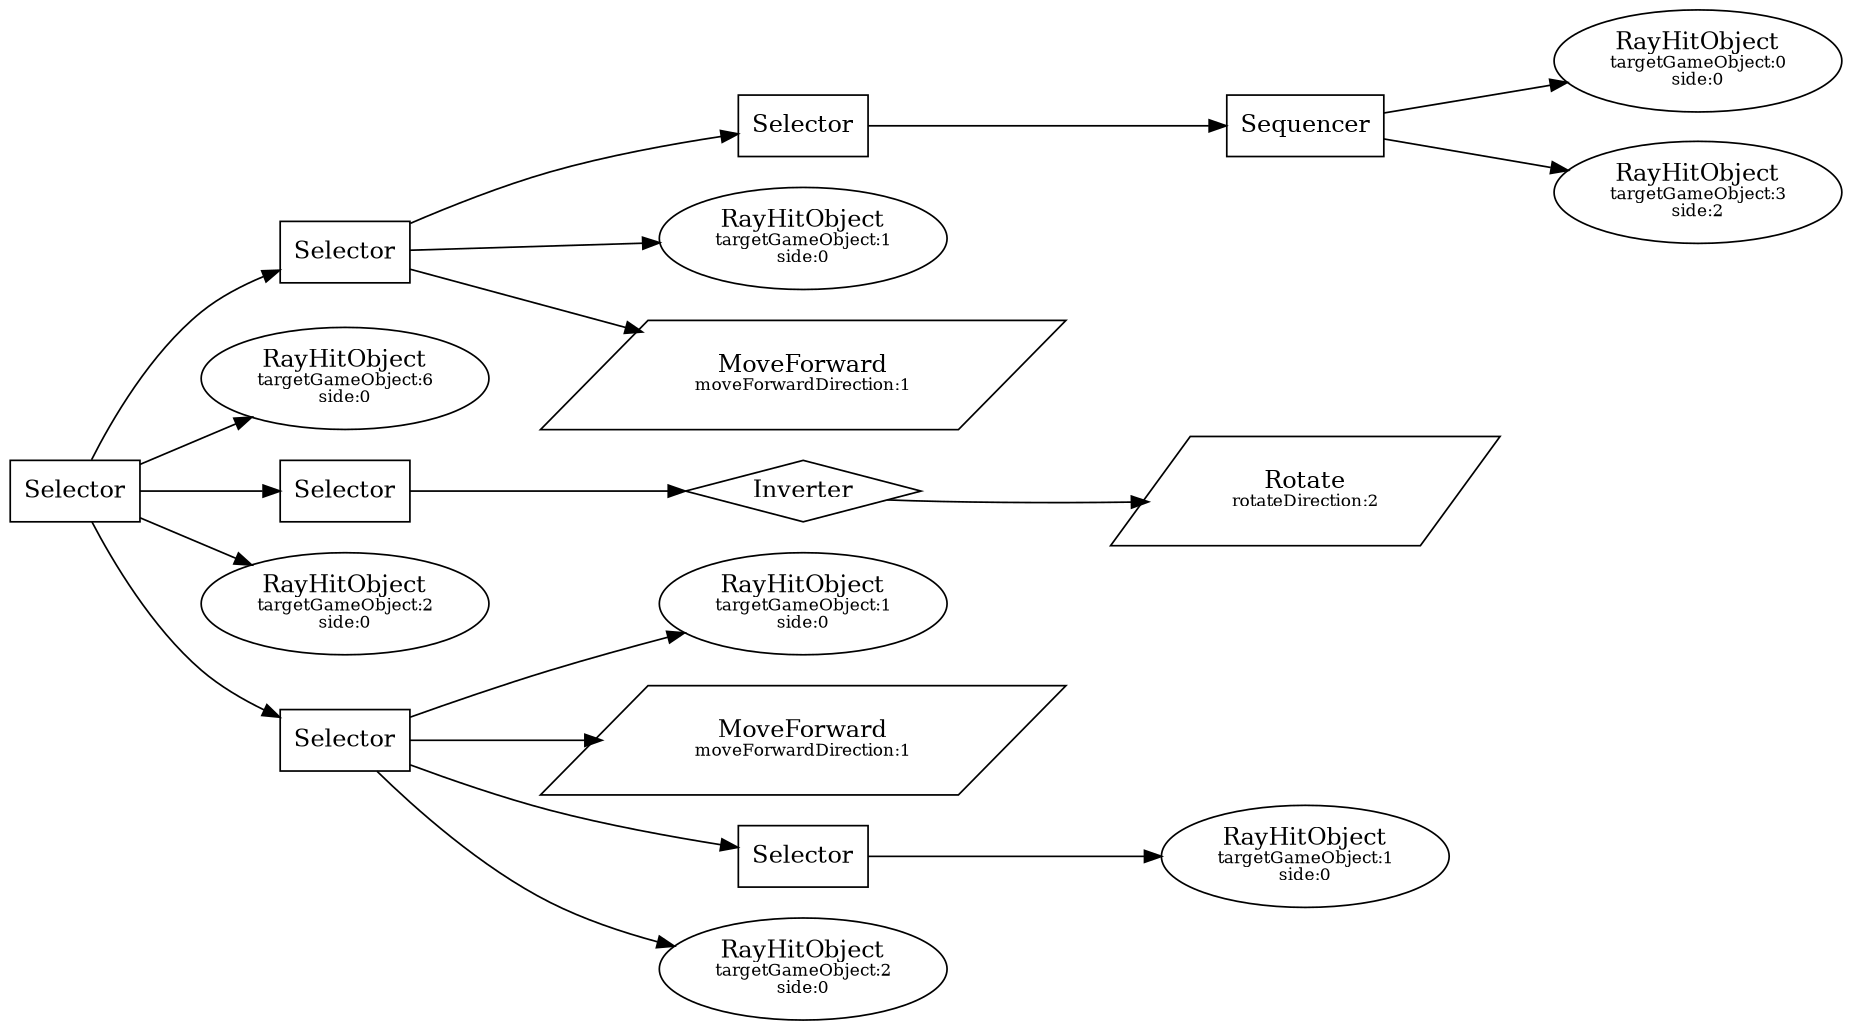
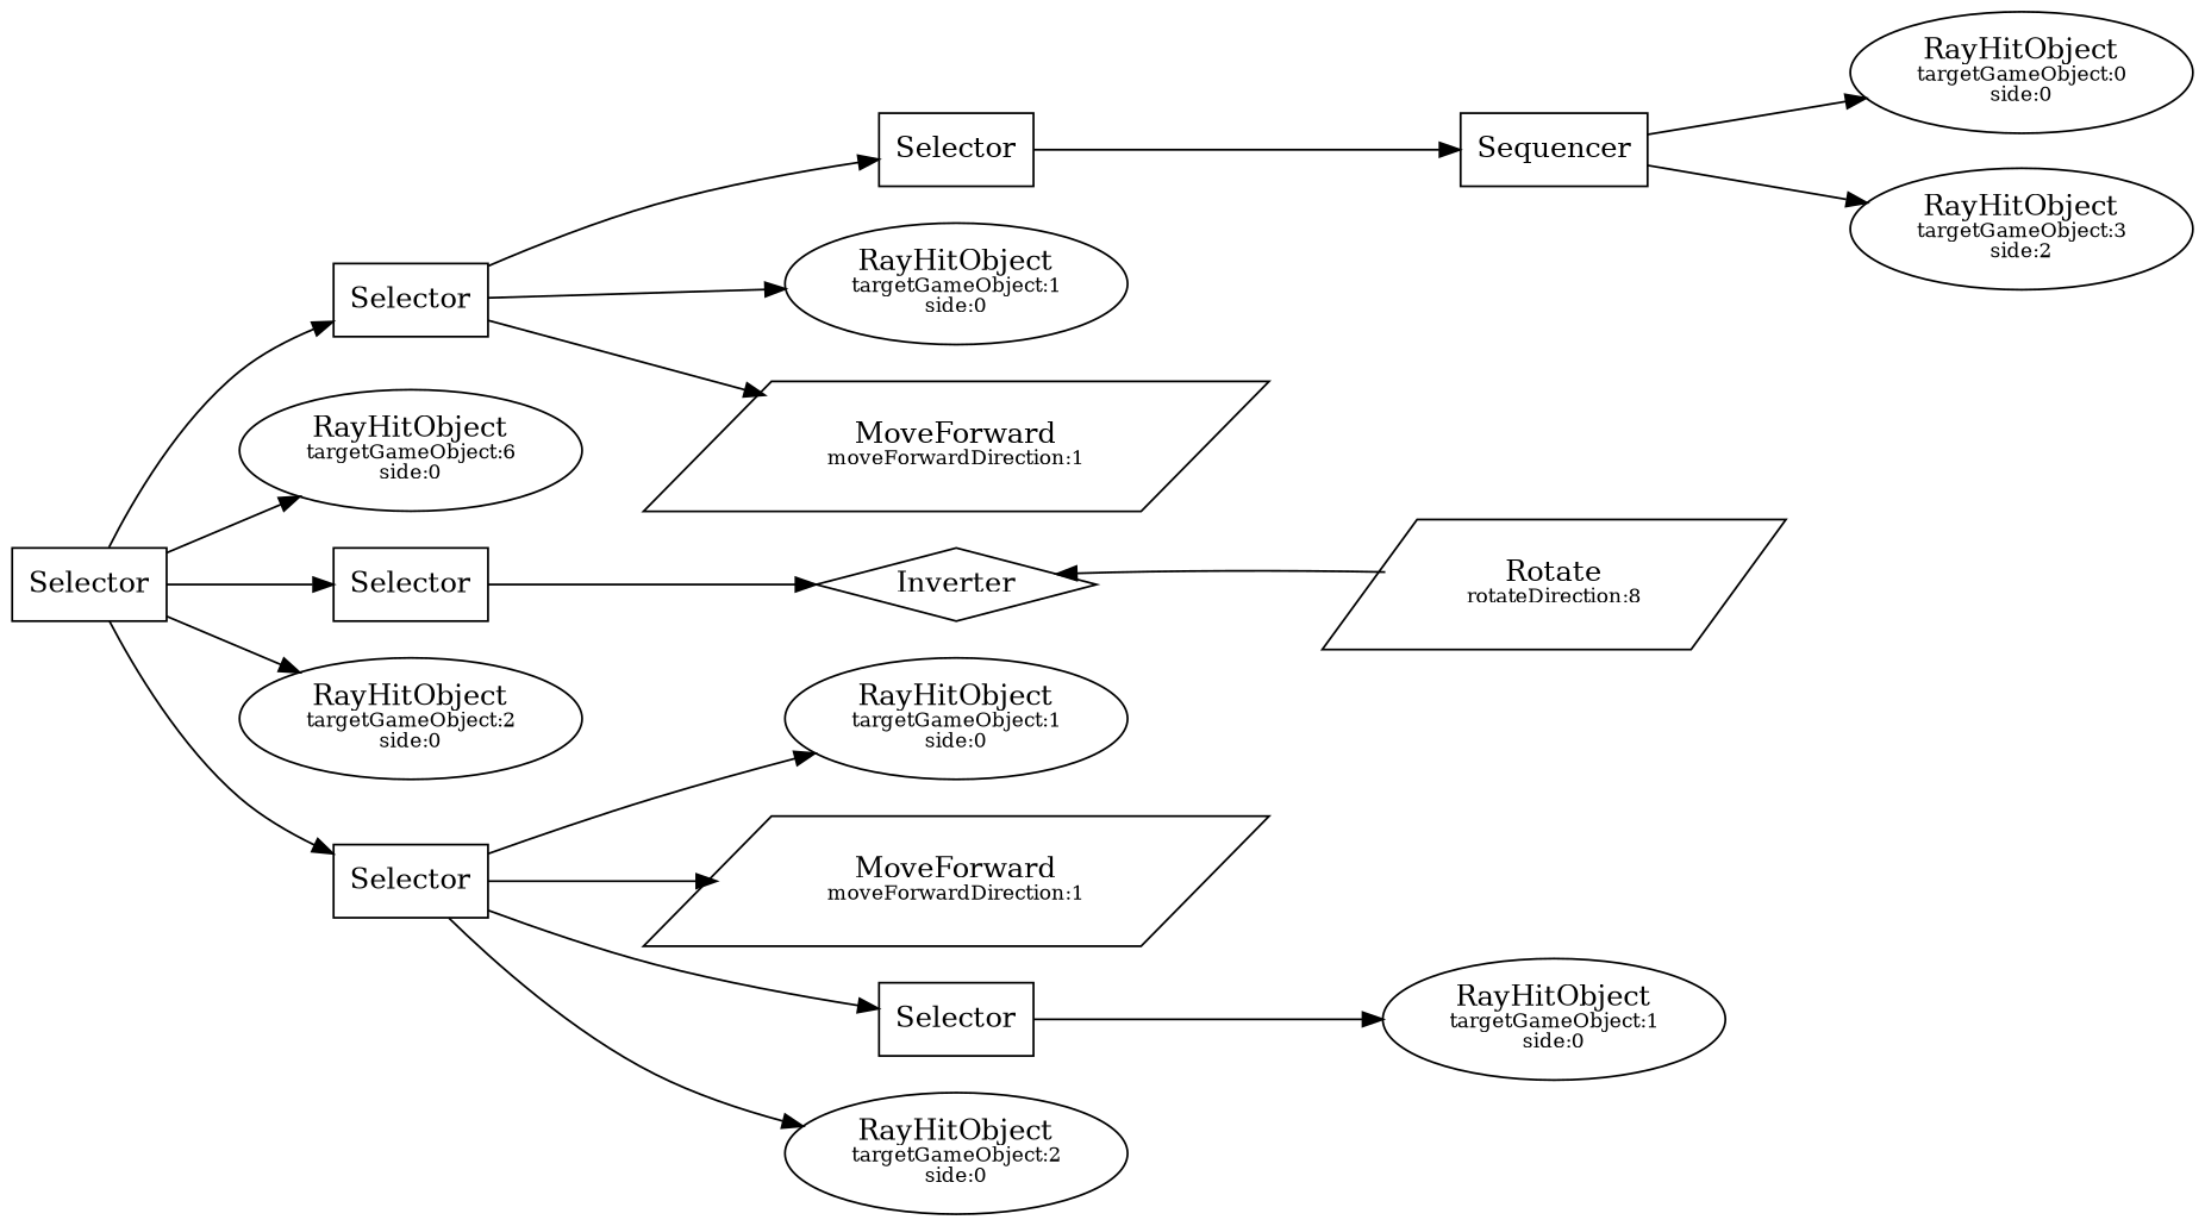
  digraph {
    rankdir=LR
    node [shape=ellipse]
    n1 [label=Selector shape=polygon]
    n2 [label=Selector shape=polygon]
    n3 [label=<RayHitObject<BR /><FONT POINT-SIZE="10">targetGameObject:6<BR />side:0<BR /></FONT>>]
    n4 [label=Selector shape=polygon]
    n5 [label=<RayHitObject<BR /><FONT POINT-SIZE="10">targetGameObject:2<BR />side:0<BR /></FONT>>]
    n6 [label=Selector shape=polygon]
    n7 [label=Selector shape=polygon]
    n8 [label=<RayHitObject<BR /><FONT POINT-SIZE="10">targetGameObject:1<BR />side:0<BR /></FONT>>]
    n9 [label=<MoveForward<BR /><FONT POINT-SIZE="10">moveForwardDirection:1<BR /></FONT>> shape=parallelogram]
    n10 [label=Inverter shape=diamond]
    n11 [label=<RayHitObject<BR /><FONT POINT-SIZE="10">targetGameObject:1<BR />side:0<BR /></FONT>>]
    n12 [label=<MoveForward<BR /><FONT POINT-SIZE="10">moveForwardDirection:1<BR /></FONT>> shape=parallelogram]
    n13 [label=Selector shape=polygon]
    n14 [label=<RayHitObject<BR /><FONT POINT-SIZE="10">targetGameObject:2<BR />side:0<BR /></FONT>>]
    n15 [label=Sequencer shape=polygon]
    n16 [label=<RayHitObject<BR /><FONT POINT-SIZE="10">targetGameObject:0<BR />side:0<BR /></FONT>>]
    n17 [label=<RayHitObject<BR /><FONT POINT-SIZE="10">targetGameObject:3<BR />side:2<BR /></FONT>>]
-   n18 [label=<Rotate<BR /><FONT POINT-SIZE="10">rotateDirection:2<BR /></FONT>> shape=parallelogram]
+   n18 [label=<Rotate<BR /><FONT POINT-SIZE="10">rotateDirection:8<BR /></FONT>> shape=parallelogram]
    n19 [label=<RayHitObject<BR /><FONT POINT-SIZE="10">targetGameObject:1<BR />side:0<BR /></FONT>>]
    n1 -> n2
    n1 -> n3
    n1 -> n4
    n1 -> n5
    n1 -> n6
    n2 -> n7
    n2 -> n8
    n2 -> n9
    n4 -> n10
    n6 -> n11
    n6 -> n12
    n6 -> n13
    n6 -> n14
    n7 -> n15
-   n10 -> n18
+   n18 -> n10
    n13 -> n19
    n15 -> n16
    n15 -> n17
  }
